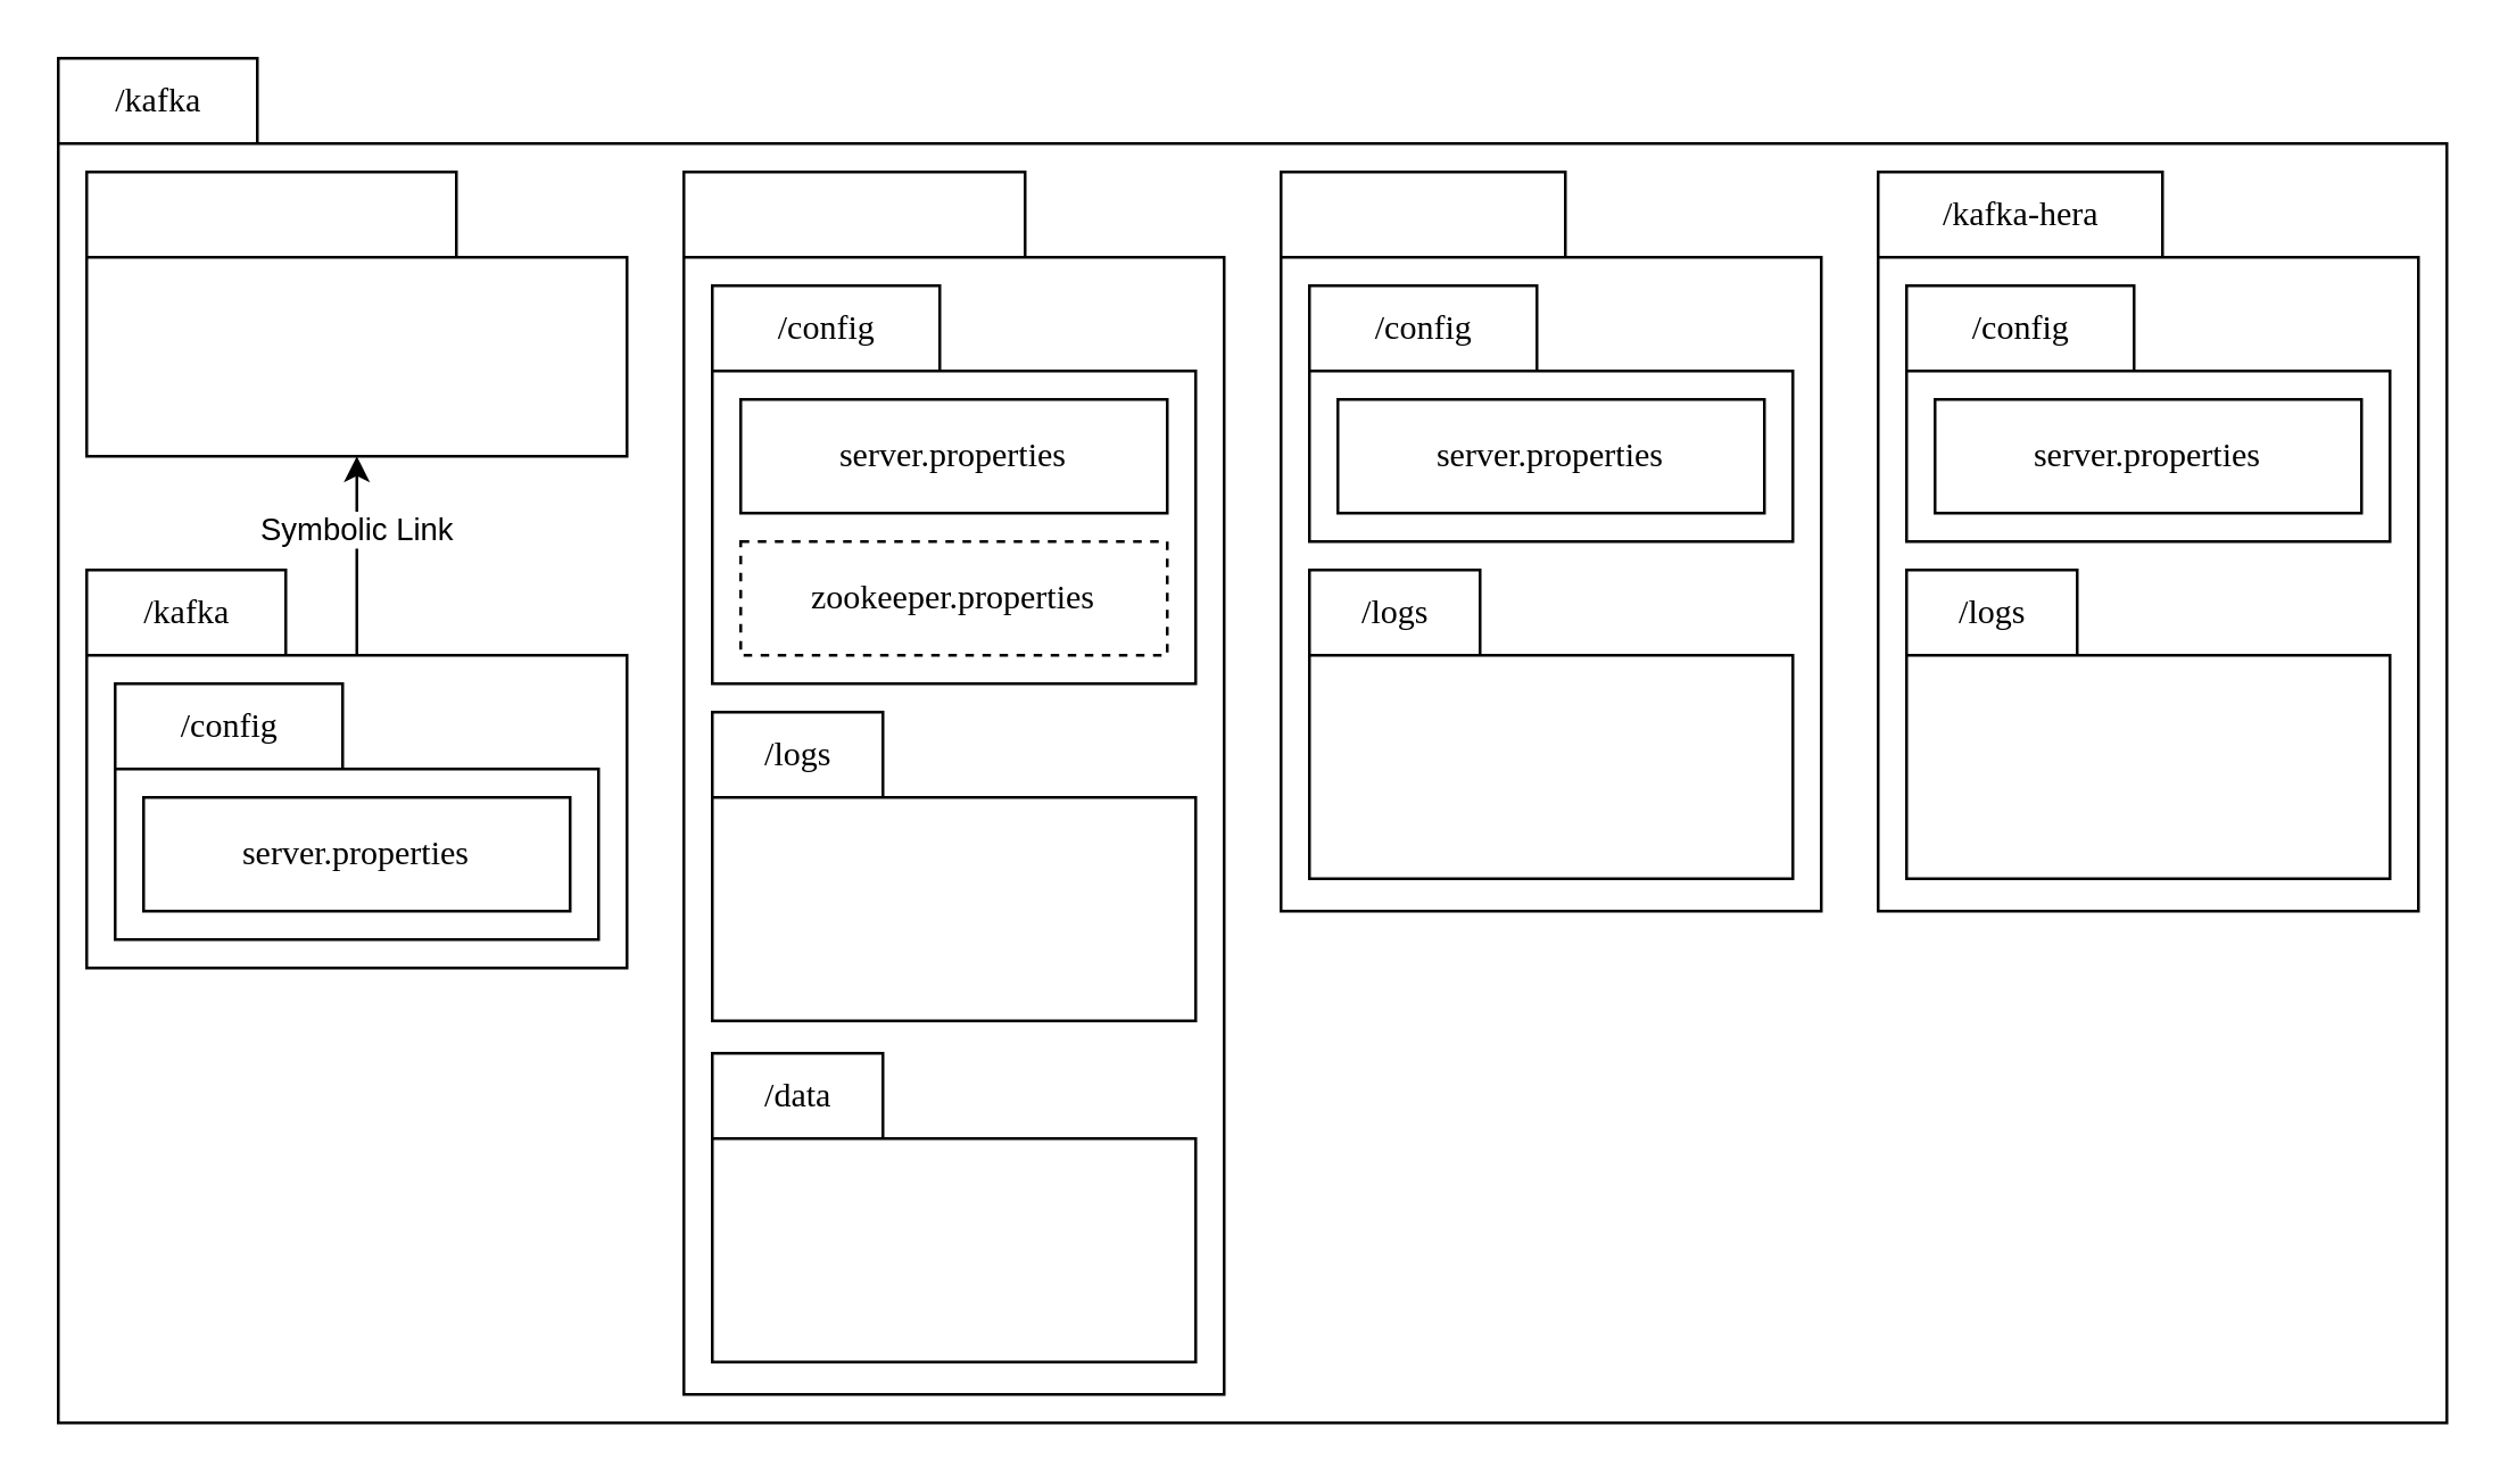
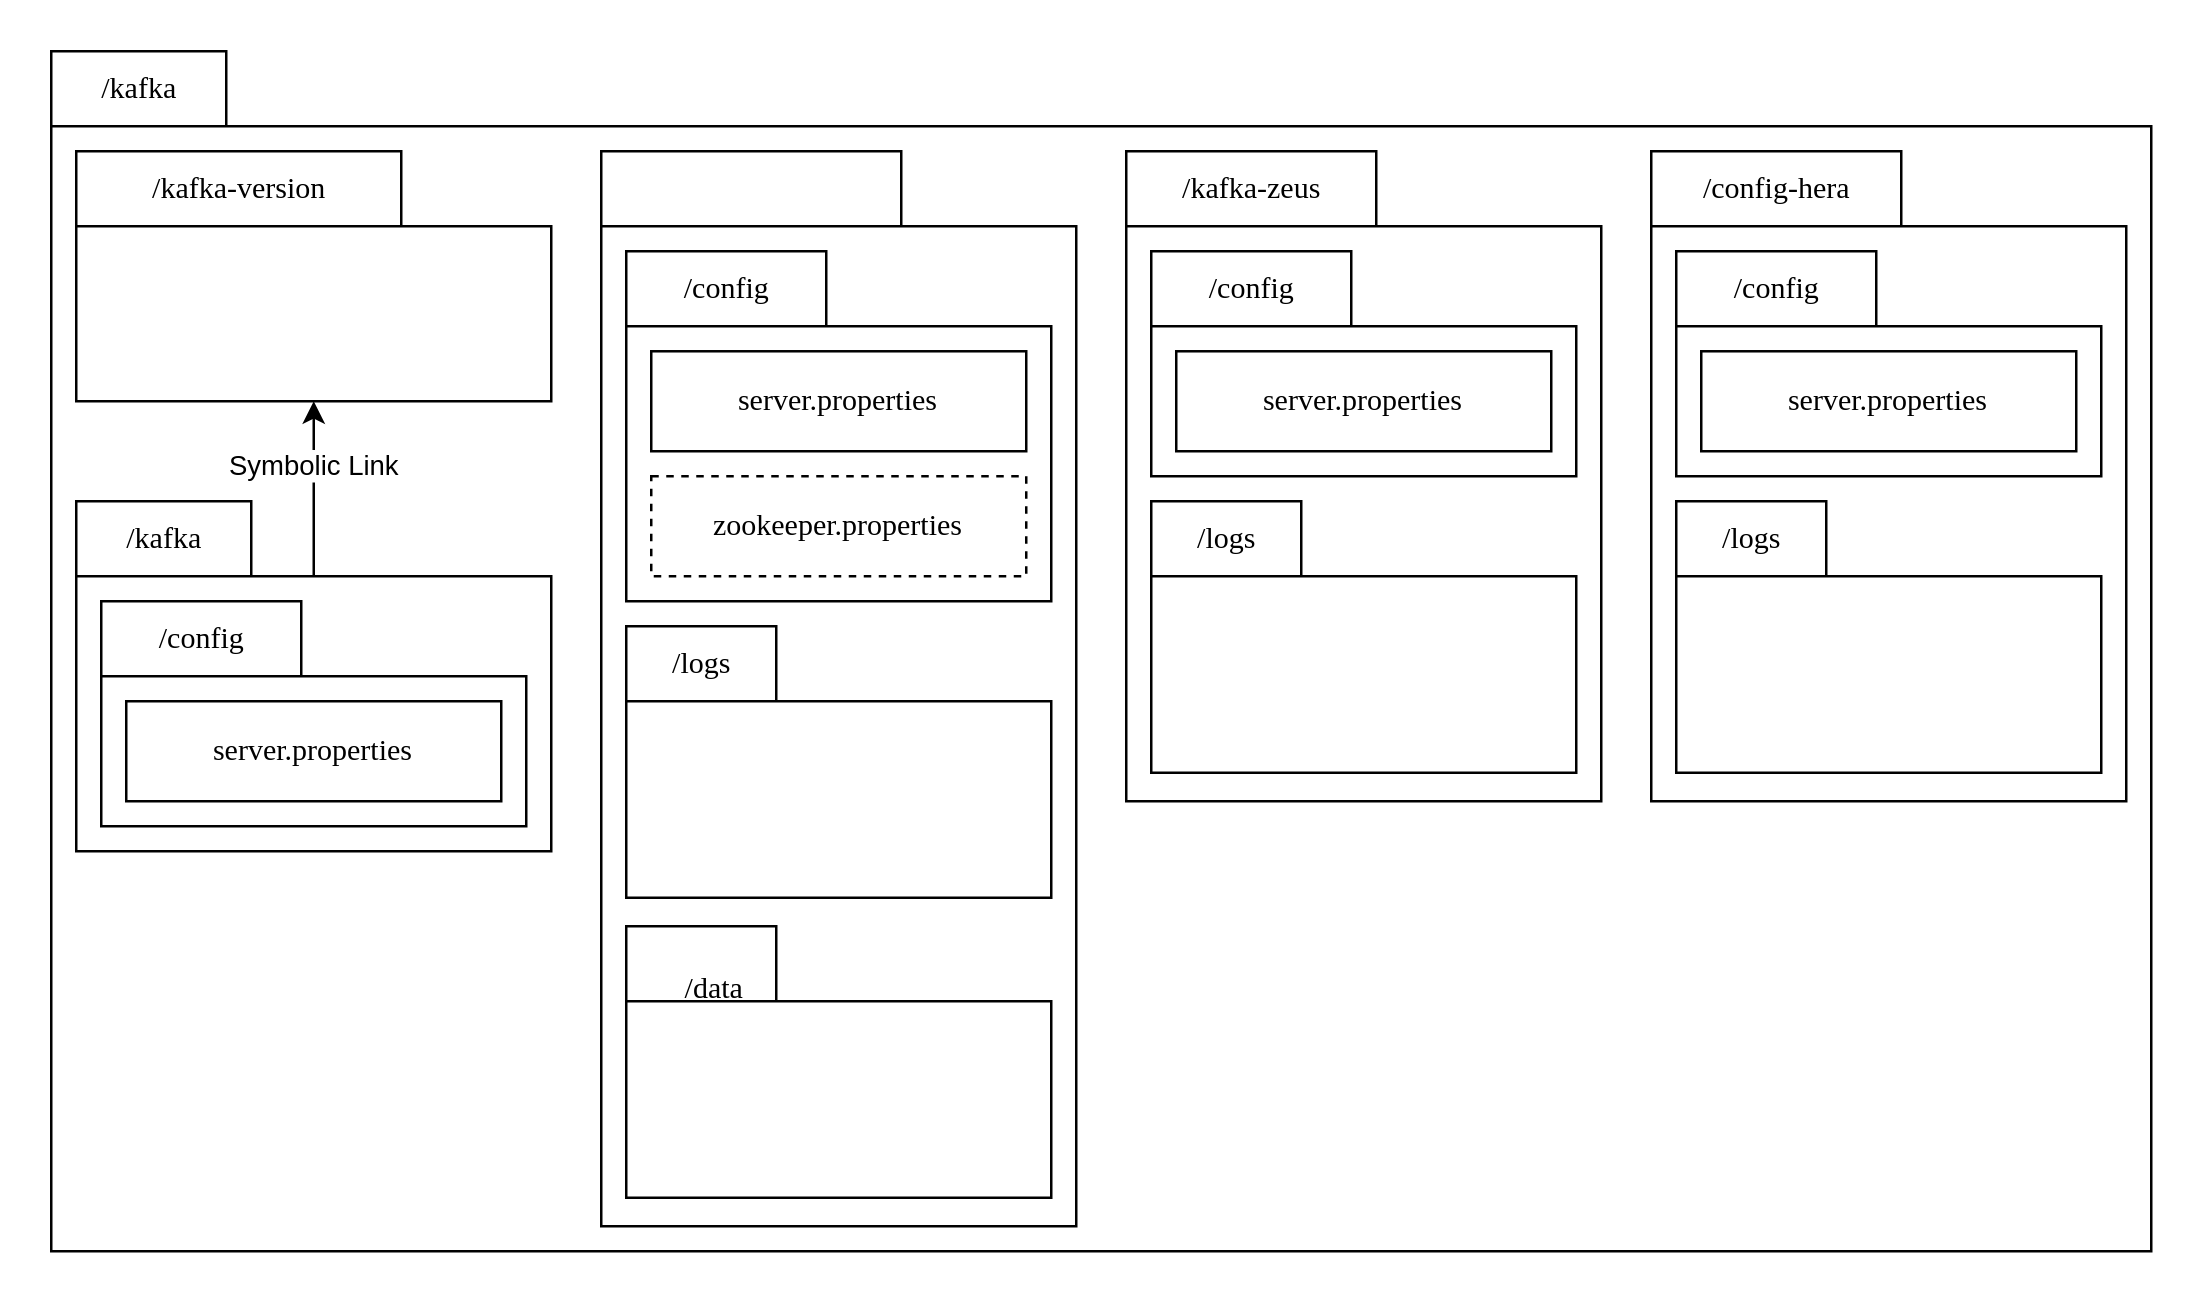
  <mxCell id="0" />
  <mxCell id="1" parent="0" />
  <mxCell id="2" value="" style="shape=folder;fontStyle=1;spacingTop=10;tabWidth=70;tabHeight=30;tabPosition=left;html=1;whiteSpace=wrap;" vertex="1" parent="1"><mxGeometry x="20" y="20" width="840" height="480" as="geometry" /></mxCell>
  <mxCell id="3" value="/kafka" style="text;html=1;align=center;verticalAlign=middle;resizable=0;points=[];autosize=1;strokeColor=none;fillColor=none;fontFamily=Georgia;container=1;" vertex="1" parent="1"><mxGeometry x="20" y="20" width="70" height="30" as="geometry" /></mxCell>
  <mxCell id="4" value="" style="group" vertex="1" connectable="0" parent="1"><mxGeometry x="30" y="60" width="190" height="100" as="geometry" /></mxCell>
  <mxCell id="5" value="" style="shape=folder;fontStyle=1;spacingTop=10;tabWidth=130;tabHeight=30;tabPosition=left;html=1;whiteSpace=wrap;" vertex="1" parent="4"><mxGeometry width="190" height="100" as="geometry" /></mxCell>
+ <mxCell id="6" value="/kafka-version" style="text;html=1;align=center;verticalAlign=middle;resizable=0;points=[];autosize=1;strokeColor=none;fillColor=none;fontFamily=Georgia;container=1;" vertex="1" parent="4"><mxGeometry width="130" height="30" as="geometry" /></mxCell>
  <mxCell id="7" style="edgeStyle=orthogonalEdgeStyle;rounded=0;orthogonalLoop=1;jettySize=auto;html=1;exitX=0;exitY=0;exitDx=130;exitDy=30;exitPerimeter=0;" edge="1" parent="1" source="21" target="5"><mxGeometry relative="1" as="geometry"><Array as="points"><mxPoint x="125" y="230" /></Array></mxGeometry></mxCell>
  <mxCell id="8" value="&lt;div&gt;Symbolic Link&lt;/div&gt;" style="edgeLabel;html=1;align=center;verticalAlign=middle;resizable=0;points=[];" vertex="1" connectable="0" parent="7"><mxGeometry x="-0.375" y="1" relative="1" as="geometry"><mxPoint x="-3" y="-46" as="offset" /></mxGeometry></mxCell>
  <mxCell id="9" value="" style="group" vertex="1" connectable="0" parent="1"><mxGeometry x="660" y="60" width="190" height="430" as="geometry" /></mxCell>
  <mxCell id="10" value="" style="shape=folder;fontStyle=1;spacingTop=10;tabWidth=100;tabHeight=30;tabPosition=left;html=1;whiteSpace=wrap;" vertex="1" parent="9"><mxGeometry width="190" height="260" as="geometry" /></mxCell>
- <mxCell id="11" value="/kafka-hera" style="text;html=1;align=center;verticalAlign=middle;resizable=0;points=[];autosize=1;strokeColor=none;fillColor=none;fontFamily=Georgia;container=1;" vertex="1" parent="9"><mxGeometry width="100" height="30" as="geometry" /></mxCell>
+ <mxCell id="11" value="/config-hera" style="text;html=1;align=center;verticalAlign=middle;resizable=0;points=[];autosize=1;strokeColor=none;fillColor=none;fontFamily=Georgia;container=1;" vertex="1" parent="9"><mxGeometry width="100" height="30" as="geometry" /></mxCell>
  <mxCell id="12" value="" style="group" vertex="1" connectable="0" parent="9"><mxGeometry x="10" y="39.996" width="170" height="258.573" as="geometry" /></mxCell>
  <mxCell id="13" value="" style="shape=folder;fontStyle=1;spacingTop=10;tabWidth=80;tabHeight=30;tabPosition=left;html=1;whiteSpace=wrap;" vertex="1" parent="12"><mxGeometry width="170" height="90" as="geometry" /></mxCell>
  <mxCell id="14" value="/config" style="text;html=1;align=center;verticalAlign=middle;resizable=0;points=[];autosize=1;strokeColor=none;fillColor=none;fontFamily=Georgia;container=1;" vertex="1" parent="12"><mxGeometry width="80" height="30" as="geometry" /></mxCell>
  <mxCell id="15" value="server.properties" style="html=1;whiteSpace=wrap;fontFamily=Georgia;" vertex="1" parent="12"><mxGeometry x="10" y="40.01" width="150" height="39.99" as="geometry" /></mxCell>
  <mxCell id="16" value="" style="group" vertex="1" connectable="0" parent="12"><mxGeometry y="100.001" width="170" height="108.571" as="geometry" /></mxCell>
  <mxCell id="17" value="" style="shape=folder;fontStyle=1;spacingTop=10;tabWidth=60;tabHeight=30;tabPosition=left;html=1;whiteSpace=wrap;" vertex="1" parent="16"><mxGeometry width="170" height="108.571" as="geometry" /></mxCell>
  <mxCell id="18" value="/logs" style="text;html=1;align=center;verticalAlign=middle;resizable=0;points=[];autosize=1;strokeColor=none;fillColor=none;fontFamily=Georgia;container=1;" vertex="1" parent="16"><mxGeometry width="60" height="30" as="geometry" /></mxCell>
  <mxCell id="19" value="" style="group" vertex="1" connectable="0" parent="1"><mxGeometry x="30" y="200" width="190" height="280" as="geometry" /></mxCell>
  <mxCell id="20" value="" style="group" vertex="1" connectable="0" parent="19"><mxGeometry width="190" height="280" as="geometry" /></mxCell>
  <mxCell id="21" value="" style="shape=folder;fontStyle=1;spacingTop=10;tabWidth=70;tabHeight=30;tabPosition=left;html=1;whiteSpace=wrap;" vertex="1" parent="20"><mxGeometry width="190" height="140" as="geometry" /></mxCell>
  <mxCell id="22" value="/kafka" style="text;html=1;align=center;verticalAlign=middle;resizable=0;points=[];autosize=1;strokeColor=none;fillColor=none;fontFamily=Georgia;container=1;" vertex="1" parent="20"><mxGeometry width="70" height="30" as="geometry" /></mxCell>
  <mxCell id="23" value="" style="group" vertex="1" connectable="0" parent="19"><mxGeometry x="10" y="40" width="170" height="140" as="geometry" /></mxCell>
  <mxCell id="24" value="" style="shape=folder;fontStyle=1;spacingTop=10;tabWidth=80;tabHeight=30;tabPosition=left;html=1;whiteSpace=wrap;" vertex="1" parent="23"><mxGeometry width="170" height="90" as="geometry" /></mxCell>
  <mxCell id="25" value="/config" style="text;html=1;align=center;verticalAlign=middle;resizable=0;points=[];autosize=1;strokeColor=none;fillColor=none;fontFamily=Georgia;container=1;" vertex="1" parent="23"><mxGeometry width="80" height="30" as="geometry" /></mxCell>
  <mxCell id="26" value="server.properties" style="html=1;whiteSpace=wrap;fontFamily=Georgia;" vertex="1" parent="23"><mxGeometry x="10" y="40" width="150" height="40" as="geometry" /></mxCell>
  <mxCell id="27" value="" style="group" vertex="1" connectable="0" parent="1"><mxGeometry x="240" y="60" width="190" height="430" as="geometry" /></mxCell>
  <mxCell id="28" value="" style="shape=folder;fontStyle=1;spacingTop=10;tabWidth=120;tabHeight=30;tabPosition=left;html=1;whiteSpace=wrap;" vertex="1" parent="27"><mxGeometry width="190" height="430" as="geometry" /></mxCell>
  <mxCell id="29" value="" style="group" vertex="1" connectable="0" parent="27"><mxGeometry x="10" y="39.996" width="170" height="258.573" as="geometry" /></mxCell>
  <mxCell id="30" value="" style="shape=folder;fontStyle=1;spacingTop=10;tabWidth=80;tabHeight=30;tabPosition=left;html=1;whiteSpace=wrap;" vertex="1" parent="29"><mxGeometry width="170" height="140" as="geometry" /></mxCell>
  <mxCell id="31" value="/config" style="text;html=1;align=center;verticalAlign=middle;resizable=0;points=[];autosize=1;strokeColor=none;fillColor=none;fontFamily=Georgia;container=1;" vertex="1" parent="29"><mxGeometry width="80" height="30" as="geometry" /></mxCell>
  <mxCell id="32" value="server.properties" style="html=1;whiteSpace=wrap;fontFamily=Georgia;" vertex="1" parent="29"><mxGeometry x="10" y="40.01" width="150" height="39.99" as="geometry" /></mxCell>
  <mxCell id="33" value="zookeeper.properties" style="html=1;whiteSpace=wrap;fontFamily=Georgia;dashed=1;" vertex="1" parent="29"><mxGeometry x="10" y="90" width="150" height="40" as="geometry" /></mxCell>
  <mxCell id="34" value="" style="group" vertex="1" connectable="0" parent="29"><mxGeometry y="150.001" width="170" height="108.571" as="geometry" /></mxCell>
  <mxCell id="35" value="" style="shape=folder;fontStyle=1;spacingTop=10;tabWidth=60;tabHeight=30;tabPosition=left;html=1;whiteSpace=wrap;" vertex="1" parent="34"><mxGeometry width="170" height="108.571" as="geometry" /></mxCell>
  <mxCell id="36" value="/logs" style="text;html=1;align=center;verticalAlign=middle;resizable=0;points=[];autosize=1;strokeColor=none;fillColor=none;fontFamily=Georgia;container=1;" vertex="1" parent="34"><mxGeometry width="60" height="30" as="geometry" /></mxCell>
  <mxCell id="37" value="" style="group" vertex="1" connectable="0" parent="27"><mxGeometry x="10" y="309.997" width="170" height="108.571" as="geometry" /></mxCell>
  <mxCell id="38" value="" style="shape=folder;fontStyle=1;spacingTop=10;tabWidth=60;tabHeight=30;tabPosition=left;html=1;whiteSpace=wrap;" vertex="1" parent="37"><mxGeometry width="170" height="108.571" as="geometry" /></mxCell>
- <mxCell id="39" value="/data" style="text;html=1;align=center;verticalAlign=middle;resizable=0;points=[];autosize=1;strokeColor=none;fillColor=none;fontFamily=Georgia;container=1;" vertex="1" parent="37"><mxGeometry width="60" height="30" as="geometry" /></mxCell>
+ <mxCell id="39" value="/data" style="text;html=1;align=center;verticalAlign=middle;resizable=0;points=[];autosize=1;strokeColor=none;fillColor=none;fontFamily=Georgia;container=1;" vertex="1" parent="37"><mxGeometry x="5" y="10" width="60" height="30" as="geometry" /></mxCell>
  <mxCell id="40" value="" style="shape=folder;fontStyle=1;spacingTop=10;tabWidth=100;tabHeight=30;tabPosition=left;html=1;whiteSpace=wrap;" vertex="1" parent="1"><mxGeometry x="450" y="60" width="190" height="260" as="geometry" /></mxCell>
+ <mxCell id="41" value="/kafka-zeus" style="text;html=1;align=center;verticalAlign=middle;resizable=0;points=[];autosize=1;strokeColor=none;fillColor=none;fontFamily=Georgia;container=1;" vertex="1" parent="1"><mxGeometry x="450" y="60" width="100" height="30" as="geometry" /></mxCell>
  <mxCell id="42" value="" style="group" vertex="1" connectable="0" parent="1"><mxGeometry x="460" y="99.996" width="170" height="258.573" as="geometry" /></mxCell>
  <mxCell id="43" value="" style="shape=folder;fontStyle=1;spacingTop=10;tabWidth=80;tabHeight=30;tabPosition=left;html=1;whiteSpace=wrap;" vertex="1" parent="42"><mxGeometry width="170" height="90" as="geometry" /></mxCell>
  <mxCell id="44" value="/config" style="text;html=1;align=center;verticalAlign=middle;resizable=0;points=[];autosize=1;strokeColor=none;fillColor=none;fontFamily=Georgia;container=1;" vertex="1" parent="42"><mxGeometry width="80" height="30" as="geometry" /></mxCell>
  <mxCell id="45" value="server.properties" style="html=1;whiteSpace=wrap;fontFamily=Georgia;" vertex="1" parent="42"><mxGeometry x="10" y="40.01" width="150" height="39.99" as="geometry" /></mxCell>
  <mxCell id="46" value="" style="group" vertex="1" connectable="0" parent="42"><mxGeometry y="100.001" width="170" height="108.571" as="geometry" /></mxCell>
  <mxCell id="47" value="" style="shape=folder;fontStyle=1;spacingTop=10;tabWidth=60;tabHeight=30;tabPosition=left;html=1;whiteSpace=wrap;" vertex="1" parent="46"><mxGeometry width="170" height="108.571" as="geometry" /></mxCell>
  <mxCell id="48" value="/logs" style="text;html=1;align=center;verticalAlign=middle;resizable=0;points=[];autosize=1;strokeColor=none;fillColor=none;fontFamily=Georgia;container=1;" vertex="1" parent="46"><mxGeometry width="60" height="30" as="geometry" /></mxCell>
